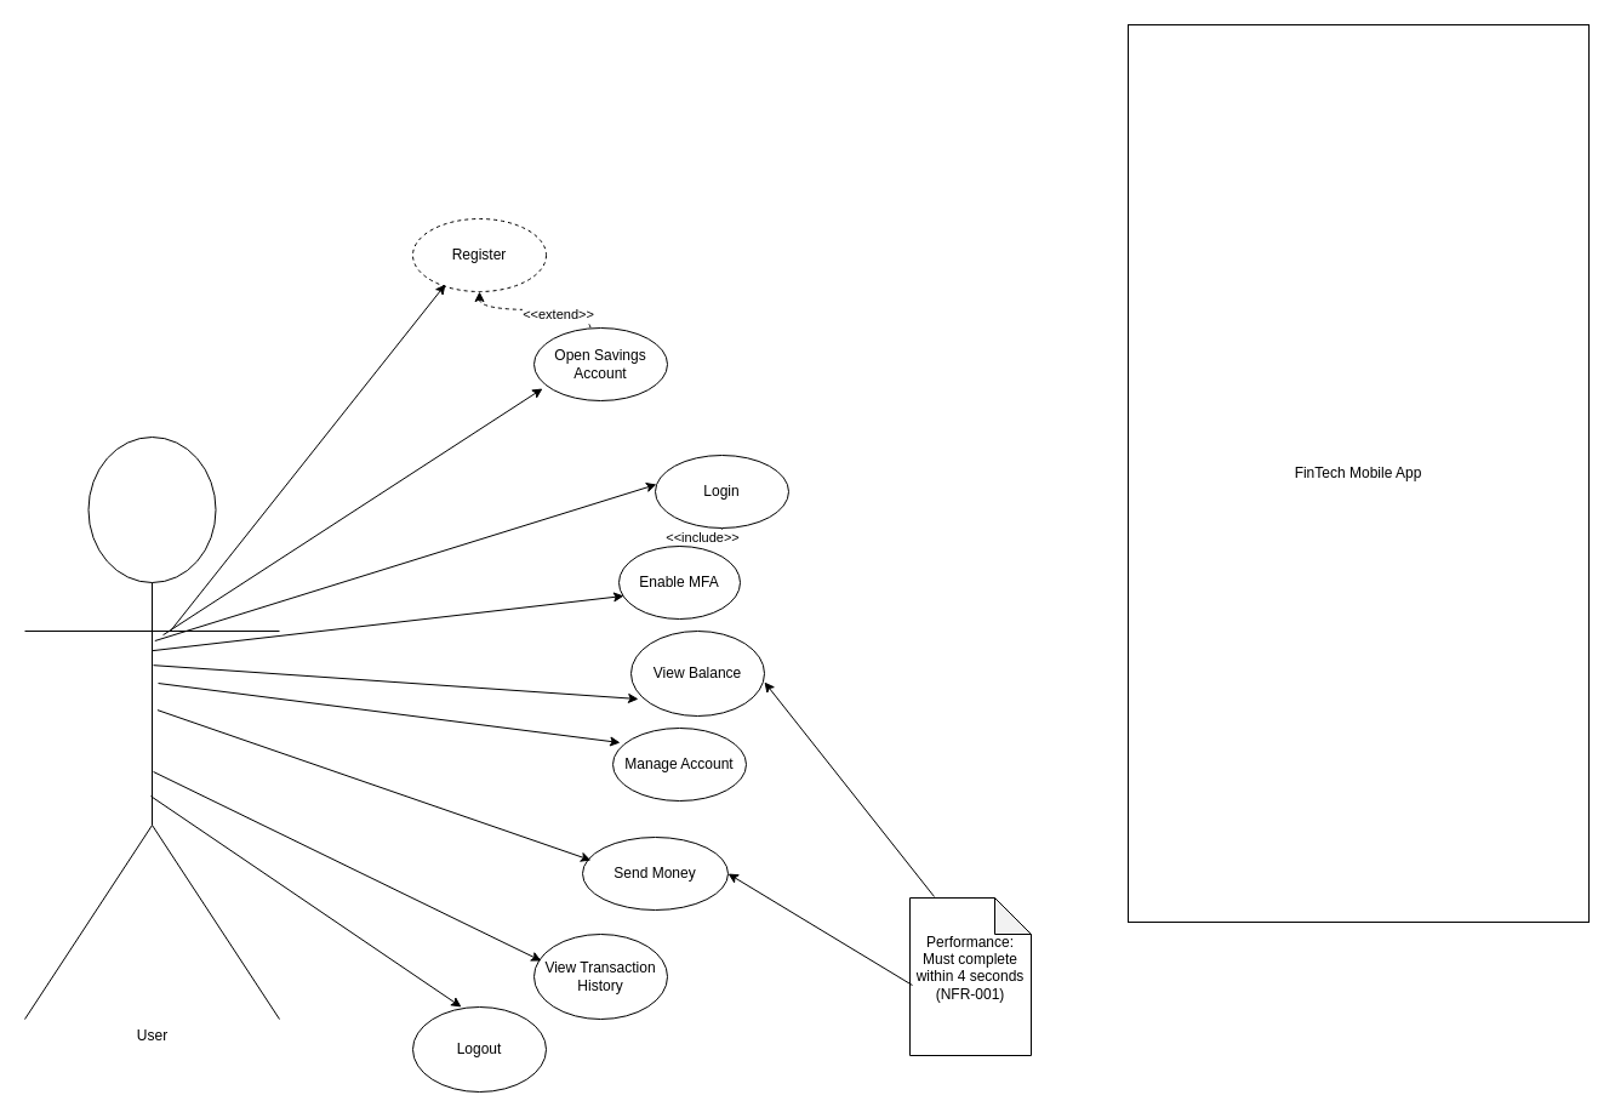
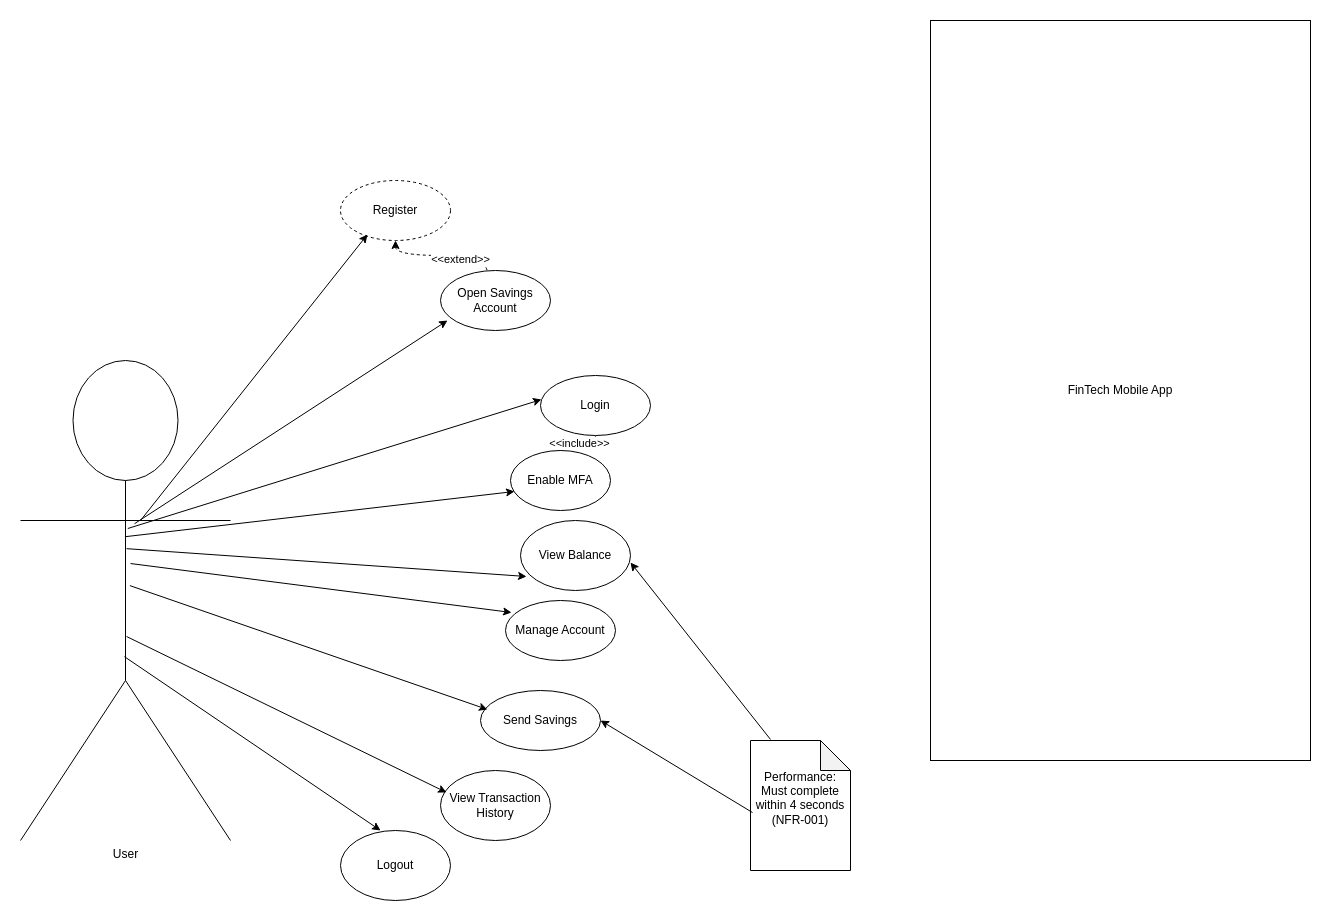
  <mxCell id="0" />
  <mxCell id="1" parent="0" />
  <mxCell id="2" value="User&lt;div&gt;&lt;br&gt;&lt;/div&gt;" style="shape=umlActor;verticalLabelPosition=bottom;verticalAlign=top;html=1;" vertex="1" parent="1"><mxGeometry x="20" width="210" height="480" as="geometry" y="360" /></mxCell>
  <mxCell id="3" value="Login" style="ellipse;whiteSpace=wrap;html=1;fillColor=light-dark(#FFFFFF,#FF3333);" vertex="1" parent="1"><mxGeometry x="540" y="375" width="110" height="60" as="geometry" /></mxCell>
  <mxCell id="4" value="View Balance" style="ellipse;whiteSpace=wrap;html=1;fillColor=light-dark(#FFFFFF,#FF8000);" vertex="1" parent="1"><mxGeometry x="520" y="520" width="110" height="70" as="geometry" /></mxCell>
- <mxCell id="5" value="Send Money" style="ellipse;whiteSpace=wrap;html=1;fillColor=light-dark(#FFFFFF,#66CC00);" vertex="1" parent="1"><mxGeometry x="480" y="690" width="120" height="60" as="geometry" /></mxCell>
+ <mxCell id="5" value="Send Savings" style="ellipse;whiteSpace=wrap;html=1;fillColor=light-dark(#FFFFFF,#66CC00);" vertex="1" parent="1"><mxGeometry x="480" y="690" width="120" height="60" as="geometry" /></mxCell>
  <mxCell id="6" value="Register" style="ellipse;whiteSpace=wrap;html=1;fillColor=light-dark(#FFFFFF,#3333FF);dashed=1;" vertex="1" parent="1"><mxGeometry x="340" y="180" width="110" height="60" as="geometry" /></mxCell>
  <mxCell id="7" value="View Transaction&lt;div&gt;History&lt;/div&gt;" style="ellipse;whiteSpace=wrap;html=1;fillColor=light-dark(#FFFFFF,#6600CC);" vertex="1" parent="1"><mxGeometry x="440" y="770" width="110" height="70" as="geometry" /></mxCell>
  <mxCell id="8" value="Logout" style="ellipse;whiteSpace=wrap;html=1;fillColor=light-dark(#FFFFFF,#33001A);" vertex="1" parent="1"><mxGeometry x="340" y="830" width="110" height="70" as="geometry" /></mxCell>
  <mxCell id="9" value="" style="endArrow=classic;html=1;rounded=0;entryX=0.245;entryY=0.9;entryDx=0;entryDy=0;entryPerimeter=0;" edge="1" parent="1" target="6"><mxGeometry width="50" height="50" relative="1" as="geometry"><mxPoint x="140" y="520" as="sourcePoint" /><mxPoint x="190" y="470" as="targetPoint" /></mxGeometry></mxCell>
  <mxCell id="10" value="" style="endArrow=classic;html=1;rounded=0;exitX=0.511;exitY=0.35;exitDx=0;exitDy=0;exitPerimeter=0;entryX=0.009;entryY=0.4;entryDx=0;entryDy=0;entryPerimeter=0;" edge="1" parent="1" source="2" target="3"><mxGeometry width="50" height="50" relative="1" as="geometry"><mxPoint x="390" y="590" as="sourcePoint" /><mxPoint x="440" y="540" as="targetPoint" /></mxGeometry></mxCell>
  <mxCell id="11" value="" style="endArrow=classic;html=1;rounded=0;exitX=0.505;exitY=0.392;exitDx=0;exitDy=0;exitPerimeter=0;entryX=0.055;entryY=0.8;entryDx=0;entryDy=0;entryPerimeter=0;" edge="1" parent="1" source="2" target="4"><mxGeometry width="50" height="50" relative="1" as="geometry"><mxPoint x="390" y="590" as="sourcePoint" /><mxPoint x="440" y="540" as="targetPoint" /></mxGeometry></mxCell>
  <mxCell id="12" value="" style="endArrow=classic;html=1;rounded=0;exitX=0.521;exitY=0.469;exitDx=0;exitDy=0;exitPerimeter=0;entryX=0.058;entryY=0.317;entryDx=0;entryDy=0;entryPerimeter=0;" edge="1" parent="1" source="2" target="5"><mxGeometry width="50" height="50" relative="1" as="geometry"><mxPoint x="390" y="590" as="sourcePoint" /><mxPoint x="440" y="540" as="targetPoint" /></mxGeometry></mxCell>
  <mxCell id="13" value="" style="endArrow=classic;html=1;rounded=0;exitX=0.505;exitY=0.575;exitDx=0;exitDy=0;exitPerimeter=0;entryX=0.055;entryY=0.314;entryDx=0;entryDy=0;entryPerimeter=0;" edge="1" parent="1" source="2" target="7"><mxGeometry width="50" height="50" relative="1" as="geometry"><mxPoint x="390" y="590" as="sourcePoint" /><mxPoint x="440" y="540" as="targetPoint" /></mxGeometry></mxCell>
  <mxCell id="14" value="" style="endArrow=classic;html=1;rounded=0;exitX=0.495;exitY=0.617;exitDx=0;exitDy=0;exitPerimeter=0;entryX=0.364;entryY=0;entryDx=0;entryDy=0;entryPerimeter=0;" edge="1" parent="1" source="2" target="8"><mxGeometry width="50" height="50" relative="1" as="geometry"><mxPoint x="390" y="590" as="sourcePoint" /><mxPoint x="440" y="540" as="targetPoint" /></mxGeometry></mxCell>
  <mxCell id="15" value="Manage Account" style="ellipse;whiteSpace=wrap;html=1;fillColor=light-dark(#FFFFFF,#006600);" vertex="1" parent="1"><mxGeometry x="505" y="600" width="110" height="60" as="geometry" /></mxCell>
  <mxCell id="16" value="" style="endArrow=classic;html=1;rounded=0;exitX=0.524;exitY=0.423;exitDx=0;exitDy=0;exitPerimeter=0;entryX=0.055;entryY=0.2;entryDx=0;entryDy=0;entryPerimeter=0;" edge="1" parent="1" source="2" target="15"><mxGeometry width="50" height="50" relative="1" as="geometry"><mxPoint x="530" y="540" as="sourcePoint" /><mxPoint x="580" y="490" as="targetPoint" /></mxGeometry></mxCell>
  <mxCell id="17" value="" style="endArrow=classic;html=1;rounded=0;exitX=0.543;exitY=0.34;exitDx=0;exitDy=0;exitPerimeter=0;entryX=0.064;entryY=0.833;entryDx=0;entryDy=0;entryPerimeter=0;" edge="1" parent="1" source="2" target="20"><mxGeometry width="50" height="50" relative="1" as="geometry"><mxPoint x="760" y="540" as="sourcePoint" /><mxPoint x="442.97" y="391.03" as="targetPoint" /></mxGeometry></mxCell>
  <mxCell id="18" value="" style="edgeStyle=orthogonalEdgeStyle;curved=1;dashed=1;startArrow=classic;endArrow=none;html=1;labelBackgroundColor=#FFFFFF;labelPosition=center;label=&lt;&lt;extend&gt;&gt;;entryX=0.427;entryY=0.05;entryDx=0;entryDy=0;entryPerimeter=0;" edge="1" parent="1" source="6" target="20"><mxGeometry width="50" height="50" relative="1" as="geometry"><mxPoint x="760" y="540" as="sourcePoint" /><mxPoint x="495" y="340" as="targetPoint" /></mxGeometry></mxCell>
  <mxCell id="19" value="&amp;lt;&amp;lt;extend&amp;gt;&amp;gt;" style="edgeLabel;html=1;align=center;verticalAlign=middle;resizable=0;points=[];" vertex="1" connectable="0" parent="18"><mxGeometry x="0.26" y="-3" relative="1" as="geometry"><mxPoint as="offset" /></mxGeometry></mxCell>
  <mxCell id="20" value="Open Savings Account" style="ellipse;whiteSpace=wrap;html=1;fillColor=light-dark(#FFFFFF,#000066);" vertex="1" parent="1"><mxGeometry x="440" y="270" width="110" height="60" as="geometry" /></mxCell>
  <mxCell id="21" value="Enable MFA" style="ellipse;whiteSpace=wrap;html=1;fillColor=light-dark(#FFFFFF,#990000);" vertex="1" parent="1"><mxGeometry x="510" y="450" width="100" height="60" as="geometry" /></mxCell>
  <mxCell id="22" value="" style="endArrow=classic;html=1;rounded=0;exitX=0.5;exitY=0.367;exitDx=0;exitDy=0;exitPerimeter=0;entryX=0.04;entryY=0.683;entryDx=0;entryDy=0;entryPerimeter=0;" edge="1" parent="1" source="2" target="21"><mxGeometry width="50" height="50" relative="1" as="geometry"><mxPoint x="760" y="540" as="sourcePoint" /><mxPoint x="810" y="490" as="targetPoint" /></mxGeometry></mxCell>
  <mxCell id="23" value="" style="edgeStyle=orthogonalEdgeStyle;curved=1;dashed=1;startArrow=classic;endArrow=none;html=1;labelBackgroundColor=#FFFFFF;labelPosition=center;label=&lt;&lt;include&gt;&gt;;" edge="1" parent="1" source="3" target="21"><mxGeometry width="50" height="50" relative="1" as="geometry"><mxPoint x="760" y="540" as="sourcePoint" /><mxPoint x="810" y="490" as="targetPoint" /></mxGeometry></mxCell>
  <mxCell id="24" value="&amp;lt;&amp;lt;include&amp;gt;&amp;gt;" style="edgeLabel;html=1;align=center;verticalAlign=middle;resizable=0;points=[];" vertex="1" connectable="0" parent="23"><mxGeometry x="0.067" y="-3" relative="1" as="geometry"><mxPoint as="offset" /></mxGeometry></mxCell>
  <mxCell id="25" value="FinTech Mobile App" style="rounded=0;whiteSpace=wrap;html=1;" vertex="1" parent="1"><mxGeometry x="930" y="20" width="380" height="740" as="geometry" /></mxCell>
  <mxCell id="26" value="&#10;&lt;p style=&quot;white-space: pre-wrap;&quot; dir=&quot;auto&quot;&gt;Performance: Must complete within 4 seconds (NFR-001)&lt;/p&gt;&#10;&#10;" style="shape=note;whiteSpace=wrap;html=1;backgroundOutline=1;darkOpacity=0.05;" vertex="1" parent="1"><mxGeometry x="750" y="740" width="100" height="130" as="geometry" /></mxCell>
  <mxCell id="27" value="" style="endArrow=classic;html=1;rounded=0;entryX=1;entryY=0.5;entryDx=0;entryDy=0;exitX=0.02;exitY=0.554;exitDx=0;exitDy=0;exitPerimeter=0;" edge="1" parent="1" source="26" target="5"><mxGeometry width="50" height="50" relative="1" as="geometry"><mxPoint x="760" y="590" as="sourcePoint" /><mxPoint x="810" y="540" as="targetPoint" /></mxGeometry></mxCell>
  <mxCell id="28" value="" style="endArrow=classic;html=1;rounded=0;entryX=1;entryY=0.6;entryDx=0;entryDy=0;entryPerimeter=0;exitX=0.2;exitY=-0.008;exitDx=0;exitDy=0;exitPerimeter=0;" edge="1" parent="1" source="26" target="4"><mxGeometry width="50" height="50" relative="1" as="geometry"><mxPoint x="760" y="590" as="sourcePoint" /><mxPoint x="810" y="540" as="targetPoint" /></mxGeometry></mxCell>
